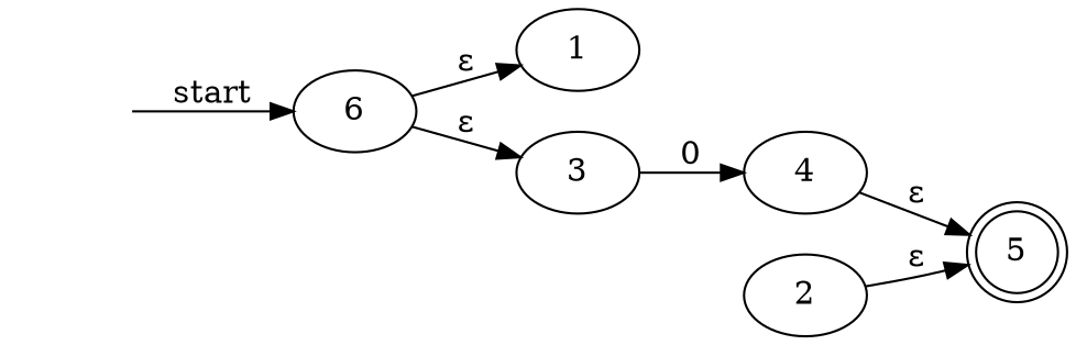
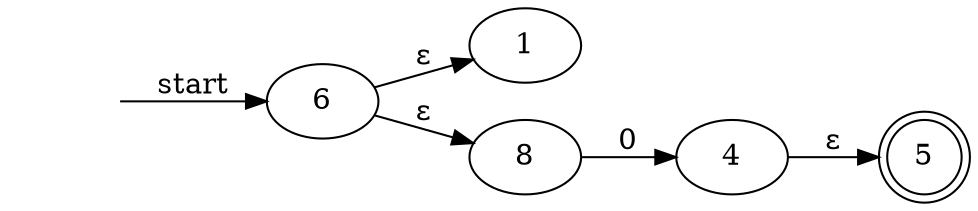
  digraph {
    rankdir=LR
    "" [shape=none style=invisible]
    n2 [label=6]
    n3 [label=1]
-   n4 [label=3]
+   n4 [label=8]
    n5 [label=4]
-   n6 [label=2]
    n7 [label=5 shape=doublecircle]
    "" -> n2 [label=start]
    n2 -> n3 [label="ε"]
    n2 -> n4 [label="ε"]
    n4 -> n5 [label=0]
    n5 -> n7 [label="ε"]
-   n6 -> n7 [label="ε"]
  }
